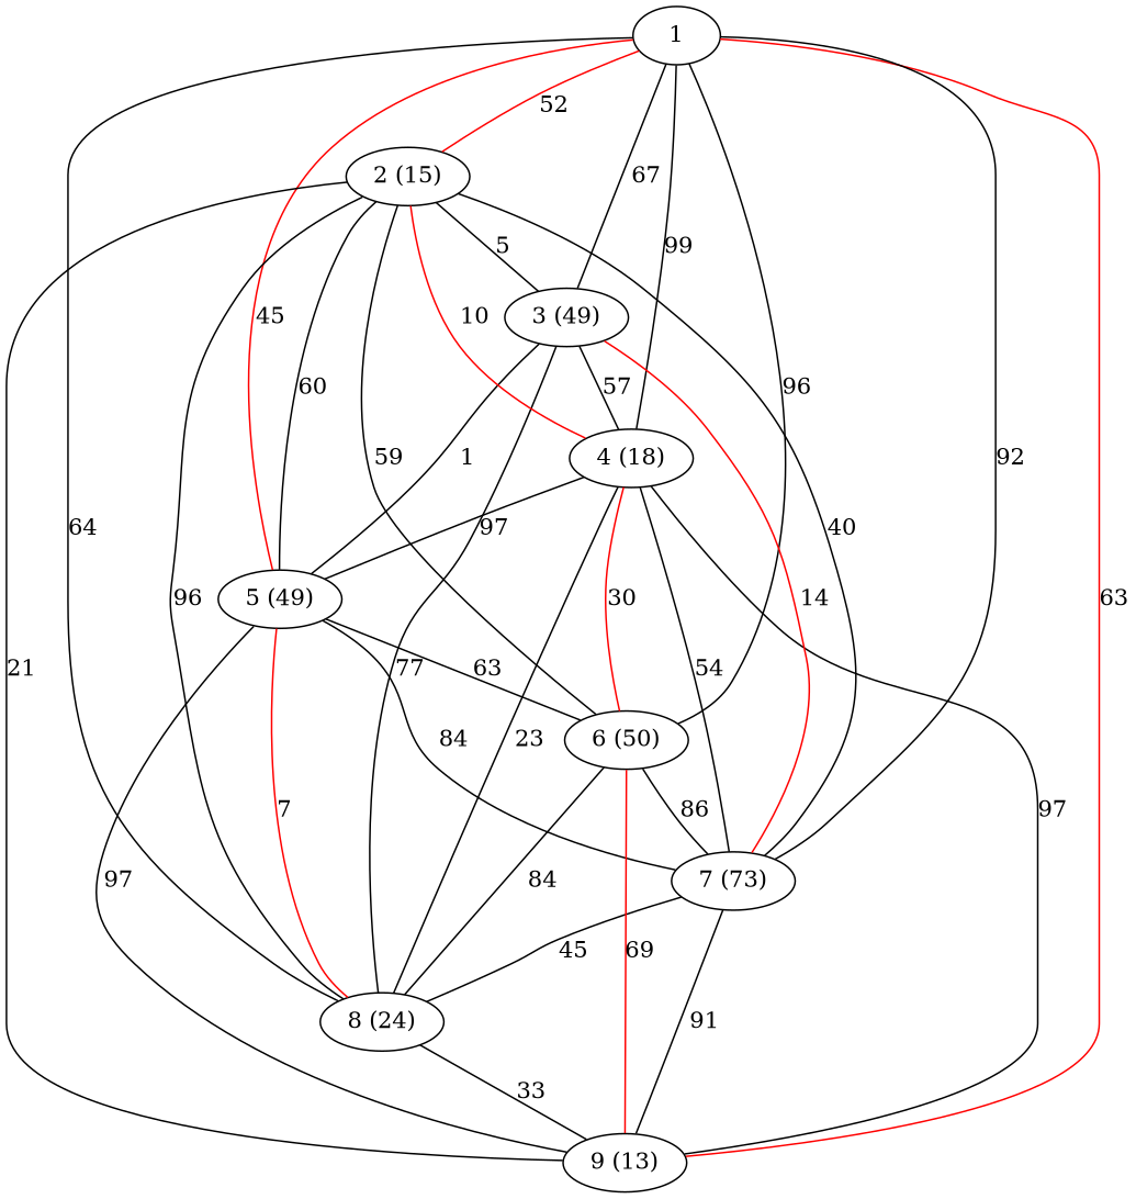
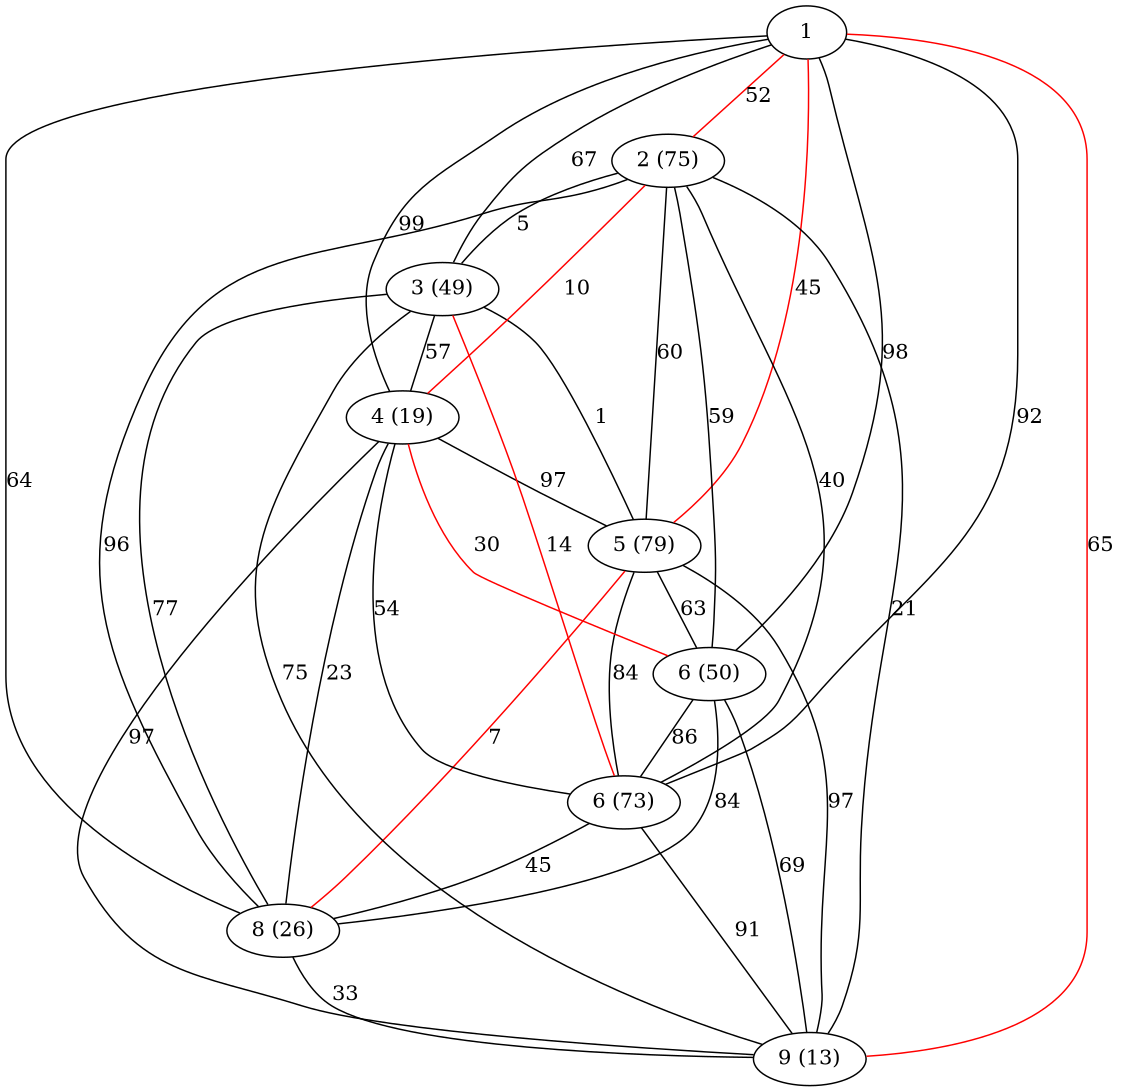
  graph {
    edge [color=black]
-   n1 [label="5 (49)"]
+   n1 [label="5 (79)"]
    n2 [label="9 (13)"]
-   n3 [label="7 (73)"]
-   n4 [label="8 (24)"]
+   n3 [label="6 (73)"]
+   n4 [label="8 (26)"]
    n5 [label="6 (50)"]
-   n6 [label="4 (18)"]
+   n6 [label="4 (19)"]
    1
    n8 [label="3 (49)"]
-   n9 [label="2 (15)"]
+   n9 [label="2 (75)"]
    n1 -- n2 [label=97]
    n1 -- n3 [label=84]
    n1 -- n4 [color=red label=7]
    n1 -- n5 [label=63]
    n3 -- n2 [label=91]
    n3 -- n4 [label=45]
    n4 -- n2 [label=33]
-   n5 -- n2 [color=red label=69]
+   n5 -- n2 [label=69]
    n5 -- n3 [label=86]
    n5 -- n4 [label=84]
    n6 -- n1 [label=97]
    n6 -- n2 [label=97]
    n6 -- n3 [label=54]
    n6 -- n4 [label=23]
    n6 -- n5 [color=red label=30]
    1 -- n1 [color=red label=45]
-   1 -- n2 [color=red label=63]
+   1 -- n2 [color=red label=65]
    1 -- n3 [label=92]
    1 -- n4 [label=64]
-   1 -- n5 [label=96]
+   1 -- n5 [label=98]
    1 -- n6 [label=99]
    1 -- n8 [label=67]
    1 -- n9 [color=red label=52]
    n8 -- n1 [label=1]
+   n8 -- n2 [label=75]
    n8 -- n3 [color=red label=14]
    n8 -- n4 [label=77]
    n8 -- n6 [label=57]
    n9 -- n1 [label=60]
    n9 -- n2 [label=21]
    n9 -- n3 [label=40]
    n9 -- n4 [label=96]
    n9 -- n5 [label=59]
    n9 -- n6 [color=red label=10]
    n9 -- n8 [label=5]
  }
